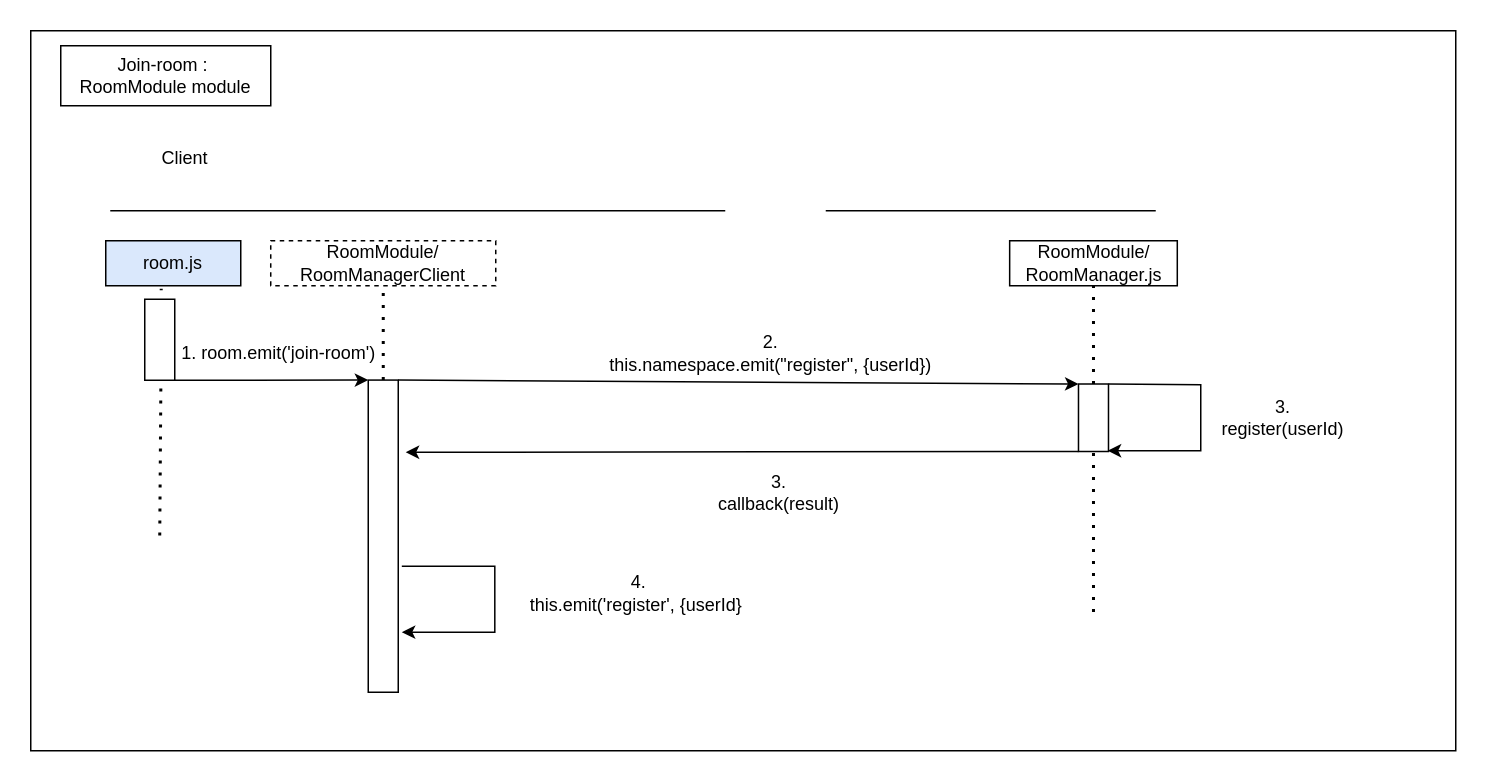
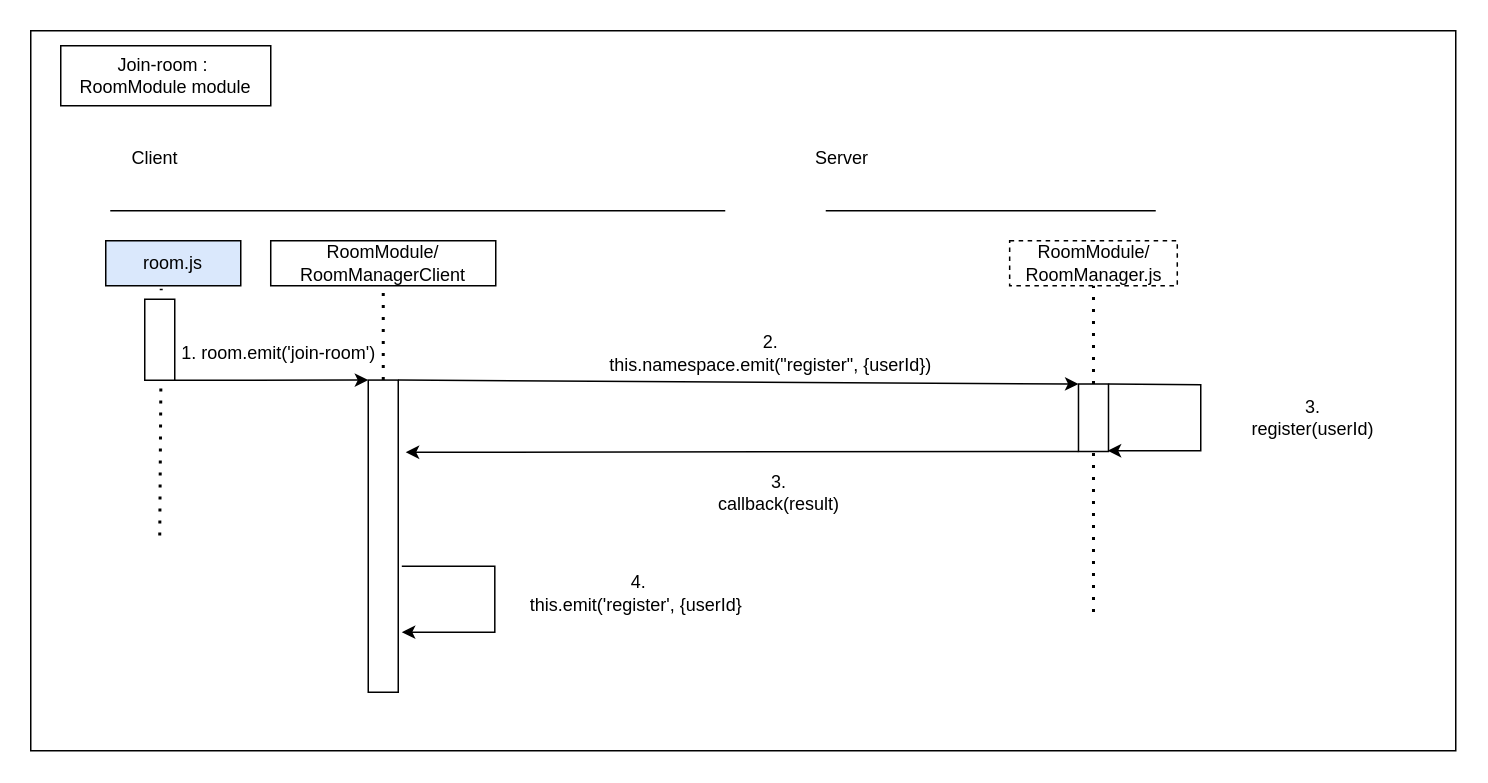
  <mxCell id="0" />
  <mxCell id="1" parent="0" />
  <mxCell id="2" value="" style="rounded=0;whiteSpace=wrap;html=1;" parent="1" vertex="1"><mxGeometry x="20" y="20" width="950" height="480" as="geometry" /></mxCell>
  <mxCell id="3" value="" style="endArrow=none;dashed=1;html=1;dashPattern=1 3;strokeWidth=2;rounded=0;entryX=0.5;entryY=1;entryDx=0;entryDy=0;startArrow=none;" parent="1" source="16" target="15" edge="1"><mxGeometry width="50" height="50" relative="1" as="geometry"><mxPoint x="247.75" y="610" as="sourcePoint" /><mxPoint x="247.75" y="240" as="targetPoint" /></mxGeometry></mxCell>
  <mxCell id="4" value="" style="rounded=0;whiteSpace=wrap;html=1;" parent="1" vertex="1"><mxGeometry x="40" y="30" width="140" height="40" as="geometry" /></mxCell>
  <mxCell id="5" value="room.js" style="rounded=0;whiteSpace=wrap;html=1;fillColor=#dae8fc;" parent="1" vertex="1"><mxGeometry x="70" y="160" width="90" height="30" as="geometry" /></mxCell>
- <mxCell id="6" value="RoomModule/&lt;br&gt;RoomManager.js" style="rounded=0;whiteSpace=wrap;html=1;" parent="1" vertex="1"><mxGeometry x="672.61" y="160" width="111.75" height="30" as="geometry" /></mxCell>
+ <mxCell id="6" value="RoomModule/&lt;br&gt;RoomManager.js" style="rounded=0;whiteSpace=wrap;html=1;dashed=1;" parent="1" vertex="1"><mxGeometry x="672.61" y="160" width="111.75" height="30" as="geometry" /></mxCell>
  <mxCell id="7" value="" style="endArrow=none;dashed=1;html=1;dashPattern=1 3;strokeWidth=2;rounded=0;entryX=0.411;entryY=1.067;entryDx=0;entryDy=0;entryPerimeter=0;startArrow=none;" parent="1" target="5" edge="1"><mxGeometry width="50" height="50" relative="1" as="geometry"><mxPoint x="106.477" y="225" as="sourcePoint" /><mxPoint x="467" y="440" as="targetPoint" /></mxGeometry></mxCell>
  <mxCell id="8" value="" style="endArrow=none;dashed=1;html=1;dashPattern=1 3;strokeWidth=2;rounded=0;entryX=0.5;entryY=1;entryDx=0;entryDy=0;startArrow=none;" parent="1" source="19" target="6" edge="1"><mxGeometry width="50" height="50" relative="1" as="geometry"><mxPoint x="582.25" y="650" as="sourcePoint" /><mxPoint x="728.5" y="240" as="targetPoint" /></mxGeometry></mxCell>
  <mxCell id="9" value="" style="endArrow=none;html=1;rounded=0;" parent="1" edge="1"><mxGeometry width="50" height="50" relative="1" as="geometry"><mxPoint x="73" y="140" as="sourcePoint" /><mxPoint x="483" y="140" as="targetPoint" /></mxGeometry></mxCell>
  <mxCell id="10" value="" style="endArrow=none;html=1;rounded=0;" parent="1" edge="1"><mxGeometry width="50" height="50" relative="1" as="geometry"><mxPoint x="550" y="140" as="sourcePoint" /><mxPoint y="140" as="targetPoint" x="770" /></mxGeometry></mxCell>
- <mxCell id="11" value="Client" style="text;strokeColor=none;align=center;fillColor=none;html=1;verticalAlign=middle;whiteSpace=wrap;rounded=0;" parent="1" vertex="1"><mxGeometry x="93" y="90" width="60" height="30" as="geometry" /></mxCell>
+ <mxCell id="11" value="Client" style="text;strokeColor=none;align=center;fillColor=none;html=1;verticalAlign=middle;whiteSpace=wrap;rounded=0;" parent="1" vertex="1"><mxGeometry x="73" y="90" width="60" height="30" as="geometry" /></mxCell>
+ <mxCell id="12" value="Server" style="text;strokeColor=none;align=center;fillColor=none;html=1;verticalAlign=middle;whiteSpace=wrap;rounded=0;" parent="1" vertex="1"><mxGeometry x="530.5" y="90" width="60" height="30" as="geometry" /></mxCell>
  <mxCell id="13" value="" style="endArrow=none;dashed=1;html=1;dashPattern=1 3;strokeWidth=2;rounded=0;entryX=1;entryY=0.5;entryDx=0;entryDy=0;" parent="1" edge="1"><mxGeometry width="50" height="50" relative="1" as="geometry"><mxPoint x="106" y="356.5" as="sourcePoint" /><mxPoint x="107" y="221.5" as="targetPoint" /></mxGeometry></mxCell>
  <mxCell id="14" value="Join-room :&amp;nbsp;&lt;br&gt;RoomModule module" style="text;strokeColor=none;align=center;fillColor=none;html=1;verticalAlign=middle;whiteSpace=wrap;rounded=0;" parent="1" vertex="1"><mxGeometry x="45" y="35" width="130" height="30" as="geometry" /></mxCell>
- <mxCell id="15" value="RoomModule/&lt;br&gt;RoomManagerClient" style="rounded=0;whiteSpace=wrap;html=1;dashed=1;" parent="1" vertex="1"><mxGeometry x="179.99" y="160" width="150.01" height="30" as="geometry" /></mxCell>
+ <mxCell id="15" value="RoomModule/&lt;br&gt;RoomManagerClient" style="rounded=0;whiteSpace=wrap;html=1;" parent="1" vertex="1"><mxGeometry x="179.99" y="160" width="150.01" height="30" as="geometry" /></mxCell>
  <mxCell id="16" value="" style="rounded=0;whiteSpace=wrap;html=1;rotation=90;" parent="1" vertex="1"><mxGeometry x="150.94" y="346.95" width="208.11" height="20" as="geometry" /></mxCell>
  <mxCell id="17" value="" style="endArrow=classic;html=1;rounded=0;entryX=0;entryY=1;entryDx=0;entryDy=0;exitX=1;exitY=0;exitDx=0;exitDy=0;" parent="1" source="21" target="16" edge="1"><mxGeometry width="50" height="50" relative="1" as="geometry"><mxPoint x="106.5" y="251.5" as="sourcePoint" /><mxPoint x="230" y="252" as="targetPoint" /></mxGeometry></mxCell>
  <mxCell id="18" value="1. room.emit('join-room')" style="text;strokeColor=none;align=center;fillColor=none;html=1;verticalAlign=middle;whiteSpace=wrap;rounded=0;" parent="1" vertex="1"><mxGeometry x="111.75" y="220" width="146.5" height="30" as="geometry" /></mxCell>
  <mxCell id="19" value="" style="rounded=0;whiteSpace=wrap;html=1;rotation=90;spacing=4;" parent="1" vertex="1"><mxGeometry x="705.99" y="268" width="45" height="20" as="geometry" /></mxCell>
  <mxCell id="20" value="" style="endArrow=none;dashed=1;html=1;dashPattern=1 3;strokeWidth=2;rounded=0;entryX=1;entryY=0.5;entryDx=0;entryDy=0;exitX=0;exitY=0.5;exitDx=0;exitDy=0;startArrow=none;" parent="1" target="19" edge="1"><mxGeometry width="50" height="50" relative="1" as="geometry"><mxPoint x="728.49" y="407.5" as="sourcePoint" /><mxPoint x="702" y="240" as="targetPoint" /></mxGeometry></mxCell>
  <mxCell id="21" value="" style="rounded=0;whiteSpace=wrap;html=1;rotation=90;" parent="1" vertex="1"><mxGeometry x="79" y="216" width="54" height="20" as="geometry" /></mxCell>
  <mxCell id="22" value="" style="endArrow=classic;html=1;rounded=0;exitX=0;exitY=0;exitDx=0;exitDy=0;entryX=0;entryY=1;entryDx=0;entryDy=0;" parent="1" source="16" target="19" edge="1"><mxGeometry width="50" height="50" relative="1" as="geometry"><mxPoint x="410" y="420" as="sourcePoint" /><mxPoint x="420" y="255.5" as="targetPoint" /></mxGeometry></mxCell>
  <mxCell id="23" value="2. &lt;br&gt;this.namespace.emit(&quot;register&quot;, {userId})" style="text;strokeColor=none;align=center;fillColor=none;html=1;verticalAlign=middle;whiteSpace=wrap;rounded=0;" parent="1" vertex="1"><mxGeometry x="400" y="220" width="227.37" height="30" as="geometry" /></mxCell>
  <mxCell id="24" value="4.&lt;br&gt;this.emit('register', {userId}&amp;nbsp;" style="text;strokeColor=none;align=center;fillColor=none;html=1;verticalAlign=middle;whiteSpace=wrap;rounded=0;" parent="1" vertex="1"><mxGeometry x="330" y="380" width="191.31" height="30" as="geometry" /></mxCell>
  <mxCell id="25" value="" style="endArrow=classic;html=1;rounded=0;exitX=0;exitY=0;exitDx=0;exitDy=0;" parent="1" source="19" edge="1"><mxGeometry width="50" height="50" relative="1" as="geometry"><mxPoint x="420" y="400" as="sourcePoint" /><mxPoint x="738" y="300" as="targetPoint" /><Array as="points"><mxPoint x="800" y="256" /><mxPoint x="800" y="300" /></Array></mxGeometry></mxCell>
- <mxCell id="26" value="3. &lt;br&gt;register(userId)" style="text;strokeColor=none;align=center;fillColor=none;html=1;verticalAlign=middle;whiteSpace=wrap;rounded=0;" parent="1" vertex="1"><mxGeometry x="800" y="263" width="110" height="30" as="geometry" /></mxCell>
+ <mxCell id="26" value="3. &lt;br&gt;register(userId)" style="text;strokeColor=none;align=center;fillColor=none;html=1;verticalAlign=middle;whiteSpace=wrap;rounded=0;" parent="1" vertex="1"><mxGeometry x="820" y="263" width="110" height="30" as="geometry" /></mxCell>
  <mxCell id="27" value="" style="endArrow=classic;html=1;rounded=0;exitX=1;exitY=1;exitDx=0;exitDy=0;" edge="1" parent="1" source="19"><mxGeometry width="50" height="50" relative="1" as="geometry"><mxPoint x="650" y="250" as="sourcePoint" /><mxPoint x="270" y="301" as="targetPoint" /></mxGeometry></mxCell>
  <mxCell id="28" value="3. &lt;br&gt;callback(result)" style="text;strokeColor=none;align=center;fillColor=none;html=1;verticalAlign=middle;whiteSpace=wrap;rounded=0;" vertex="1" parent="1"><mxGeometry x="463.68" y="313" width="110" height="30" as="geometry" /></mxCell>
  <mxCell id="29" value="" style="endArrow=classic;html=1;rounded=0;exitX=0;exitY=0;exitDx=0;exitDy=0;" edge="1" parent="1"><mxGeometry width="50" height="50" relative="1" as="geometry"><mxPoint x="267.37" y="376.95" as="sourcePoint" /><mxPoint x="267.37" y="420.95" as="targetPoint" /><Array as="points"><mxPoint x="329.37" y="376.95" /><mxPoint x="329.37" y="420.95" /></Array></mxGeometry></mxCell>
